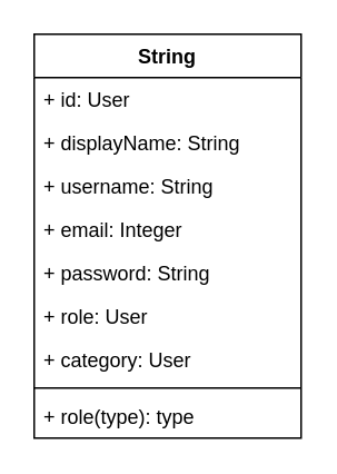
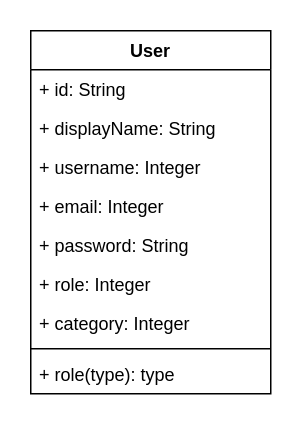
  <mxCell id="0" />
  <mxCell id="1" parent="0" />
- <mxCell id="2" value="String" style="swimlane;fontStyle=1;align=center;verticalAlign=top;childLayout=stackLayout;horizontal=1;startSize=26;horizontalStack=0;resizeParent=1;resizeParentMax=0;resizeLast=0;collapsible=1;marginBottom=0;" vertex="1" parent="1"><mxGeometry x="20" y="20" width="160" height="242" as="geometry" /></mxCell>
- <mxCell id="3" value="+ id: User" style="text;strokeColor=none;fillColor=none;align=left;verticalAlign=top;spacingLeft=4;spacingRight=4;overflow=hidden;rotatable=0;points=[[0,0.5],[1,0.5]];portConstraint=eastwest;" vertex="1" parent="2"><mxGeometry y="26" width="160" height="26" as="geometry" /></mxCell>
+ <mxCell id="2" value="User" style="swimlane;fontStyle=1;align=center;verticalAlign=top;childLayout=stackLayout;horizontal=1;startSize=26;horizontalStack=0;resizeParent=1;resizeParentMax=0;resizeLast=0;collapsible=1;marginBottom=0;" vertex="1" parent="1"><mxGeometry x="20" y="20" width="160" height="242" as="geometry" /></mxCell>
+ <mxCell id="3" value="+ id: String" style="text;strokeColor=none;fillColor=none;align=left;verticalAlign=top;spacingLeft=4;spacingRight=4;overflow=hidden;rotatable=0;points=[[0,0.5],[1,0.5]];portConstraint=eastwest;" vertex="1" parent="2"><mxGeometry y="26" width="160" height="26" as="geometry" /></mxCell>
  <mxCell id="4" value="+ displayName: String" style="text;strokeColor=none;fillColor=none;align=left;verticalAlign=top;spacingLeft=4;spacingRight=4;overflow=hidden;rotatable=0;points=[[0,0.5],[1,0.5]];portConstraint=eastwest;" vertex="1" parent="2"><mxGeometry y="52" width="160" height="26" as="geometry" /></mxCell>
- <mxCell id="5" value="+ username: String" style="text;strokeColor=none;fillColor=none;align=left;verticalAlign=top;spacingLeft=4;spacingRight=4;overflow=hidden;rotatable=0;points=[[0,0.5],[1,0.5]];portConstraint=eastwest;" vertex="1" parent="2"><mxGeometry y="78" width="160" height="26" as="geometry" /></mxCell>
+ <mxCell id="5" value="+ username: Integer" style="text;strokeColor=none;fillColor=none;align=left;verticalAlign=top;spacingLeft=4;spacingRight=4;overflow=hidden;rotatable=0;points=[[0,0.5],[1,0.5]];portConstraint=eastwest;" vertex="1" parent="2"><mxGeometry y="78" width="160" height="26" as="geometry" /></mxCell>
  <mxCell id="6" value="+ email: Integer" style="text;strokeColor=none;fillColor=none;align=left;verticalAlign=top;spacingLeft=4;spacingRight=4;overflow=hidden;rotatable=0;points=[[0,0.5],[1,0.5]];portConstraint=eastwest;" vertex="1" parent="2"><mxGeometry y="104" width="160" height="26" as="geometry" /></mxCell>
  <mxCell id="7" value="+ password: String" style="text;strokeColor=none;fillColor=none;align=left;verticalAlign=top;spacingLeft=4;spacingRight=4;overflow=hidden;rotatable=0;points=[[0,0.5],[1,0.5]];portConstraint=eastwest;" vertex="1" parent="2"><mxGeometry y="130" width="160" height="26" as="geometry" /></mxCell>
- <mxCell id="8" value="+ role: User" style="text;strokeColor=none;fillColor=none;align=left;verticalAlign=top;spacingLeft=4;spacingRight=4;overflow=hidden;rotatable=0;points=[[0,0.5],[1,0.5]];portConstraint=eastwest;" vertex="1" parent="2"><mxGeometry y="156" width="160" height="26" as="geometry" /></mxCell>
- <mxCell id="9" value="+ category: User" style="text;strokeColor=none;fillColor=none;align=left;verticalAlign=top;spacingLeft=4;spacingRight=4;overflow=hidden;rotatable=0;points=[[0,0.5],[1,0.5]];portConstraint=eastwest;" vertex="1" parent="2"><mxGeometry y="182" width="160" height="26" as="geometry" /></mxCell>
+ <mxCell id="8" value="+ role: Integer" style="text;strokeColor=none;fillColor=none;align=left;verticalAlign=top;spacingLeft=4;spacingRight=4;overflow=hidden;rotatable=0;points=[[0,0.5],[1,0.5]];portConstraint=eastwest;" vertex="1" parent="2"><mxGeometry y="156" width="160" height="26" as="geometry" /></mxCell>
+ <mxCell id="9" value="+ category: Integer" style="text;strokeColor=none;fillColor=none;align=left;verticalAlign=top;spacingLeft=4;spacingRight=4;overflow=hidden;rotatable=0;points=[[0,0.5],[1,0.5]];portConstraint=eastwest;" vertex="1" parent="2"><mxGeometry y="182" width="160" height="26" as="geometry" /></mxCell>
  <mxCell id="10" value="" style="line;strokeWidth=1;fillColor=none;align=left;verticalAlign=middle;spacingTop=-1;spacingLeft=3;spacingRight=3;rotatable=0;labelPosition=right;points=[];portConstraint=eastwest;" vertex="1" parent="2"><mxGeometry y="208" width="160" height="8" as="geometry" /></mxCell>
  <mxCell id="11" value="+ role(type): type" style="text;strokeColor=none;fillColor=none;align=left;verticalAlign=top;spacingLeft=4;spacingRight=4;overflow=hidden;rotatable=0;points=[[0,0.5],[1,0.5]];portConstraint=eastwest;" vertex="1" parent="2"><mxGeometry y="216" width="160" height="26" as="geometry" /></mxCell>
